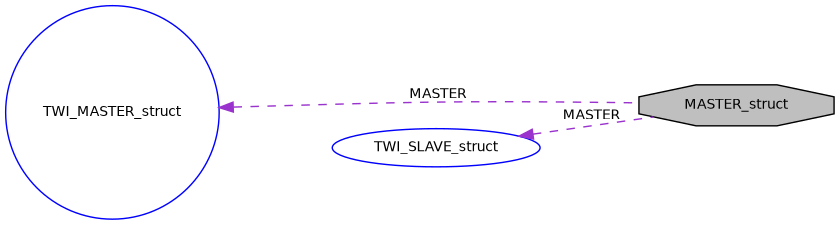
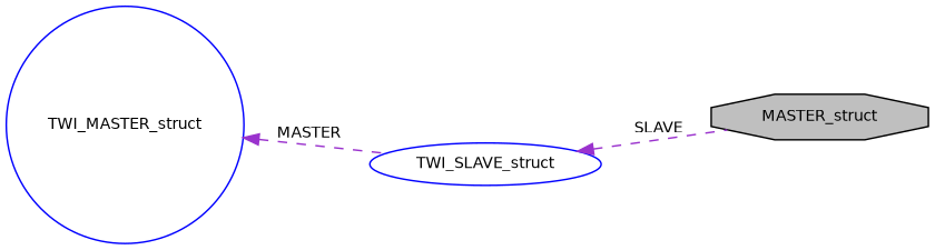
  digraph {
    rankdir=LR
    node [color=blue fillcolor=white fontname=Helvetica fontsize=10 style=filled]
    edge [color=darkorchid3 dir=back fontname=Helvetica fontsize=10 labelfontname=Helvetica labelfontsize=10 style=dashed]
    n1 [color=black fillcolor=grey75 fontcolor=black height=0.2 label=MASTER_struct shape=octagon width=0.4]
    n2 [height=0.2 label=TWI_MASTER_struct shape=circle width=0.4]
    n3 [height=0.2 label=TWI_SLAVE_struct shape=ellipse width=0.4]
-   n2 -> n1 [label=" MASTER"]
-   n3 -> n1 [label=" MASTER"]
+   n2 -> n3 [label=" MASTER"]
+   n3 -> n1 [label=" SLAVE"]
  }
